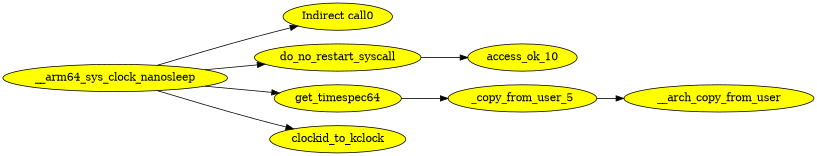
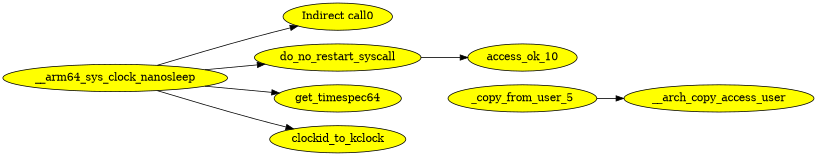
  digraph {
    rankdir=LR
    node [fillcolor=yellow style=filled]
    __arm64_sys_clock_nanosleep
    "Indirect call0"
    do_no_restart_syscall
    get_timespec64
    clockid_to_kclock
    access_ok_10
    _copy_from_user_5
-   __arch_copy_from_user
+   __arch_copy_from_user [label=__arch_copy_access_user]
    __arm64_sys_clock_nanosleep -> "Indirect call0" [edgeid=1]
    __arm64_sys_clock_nanosleep -> do_no_restart_syscall [edgeid=2]
    __arm64_sys_clock_nanosleep -> get_timespec64 [edgeid=3]
    __arm64_sys_clock_nanosleep -> clockid_to_kclock [edgeid=8]
    do_no_restart_syscall -> access_ok_10 [edgeid=5]
-   get_timespec64 -> _copy_from_user_5 [edgeid=4]
    _copy_from_user_5 -> __arch_copy_from_user [edgeid=6]
  }
